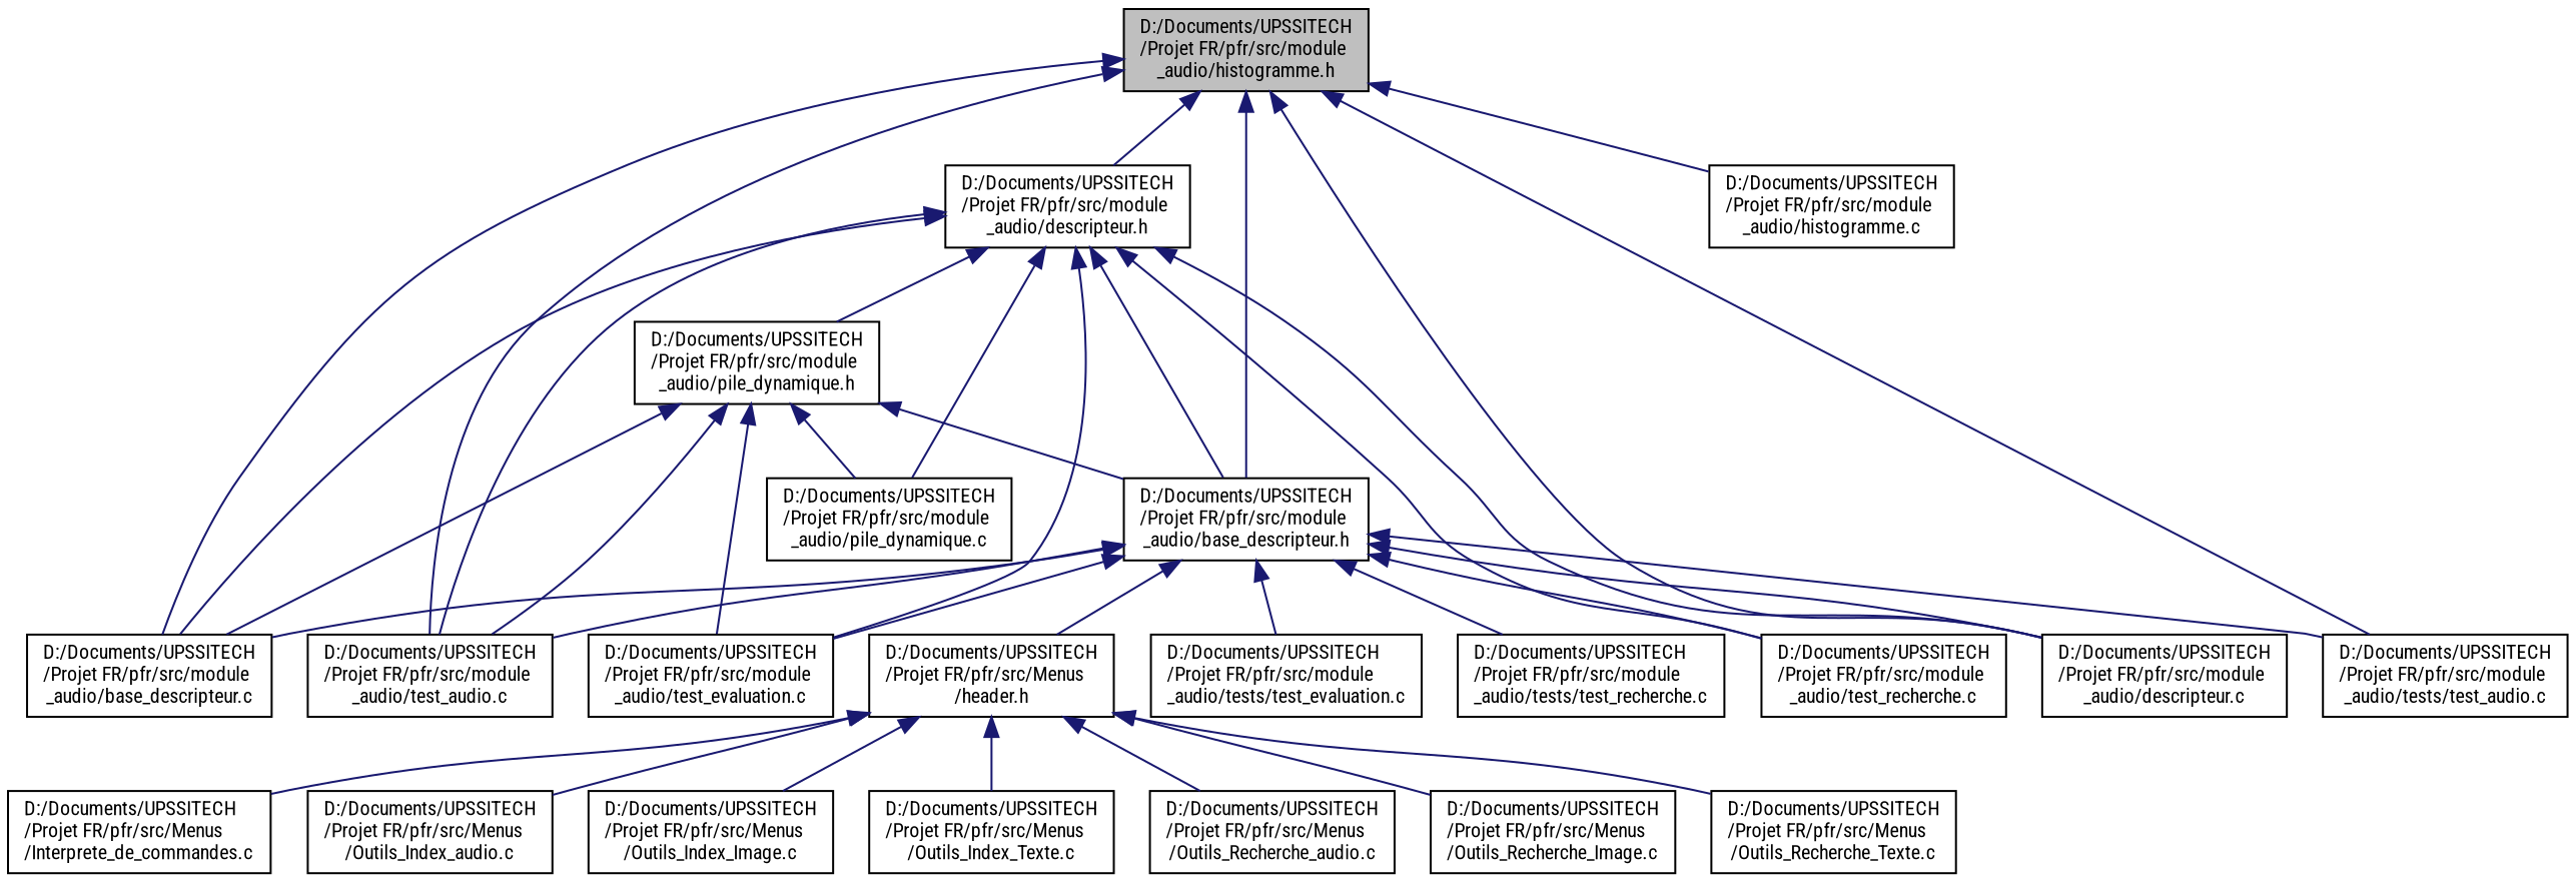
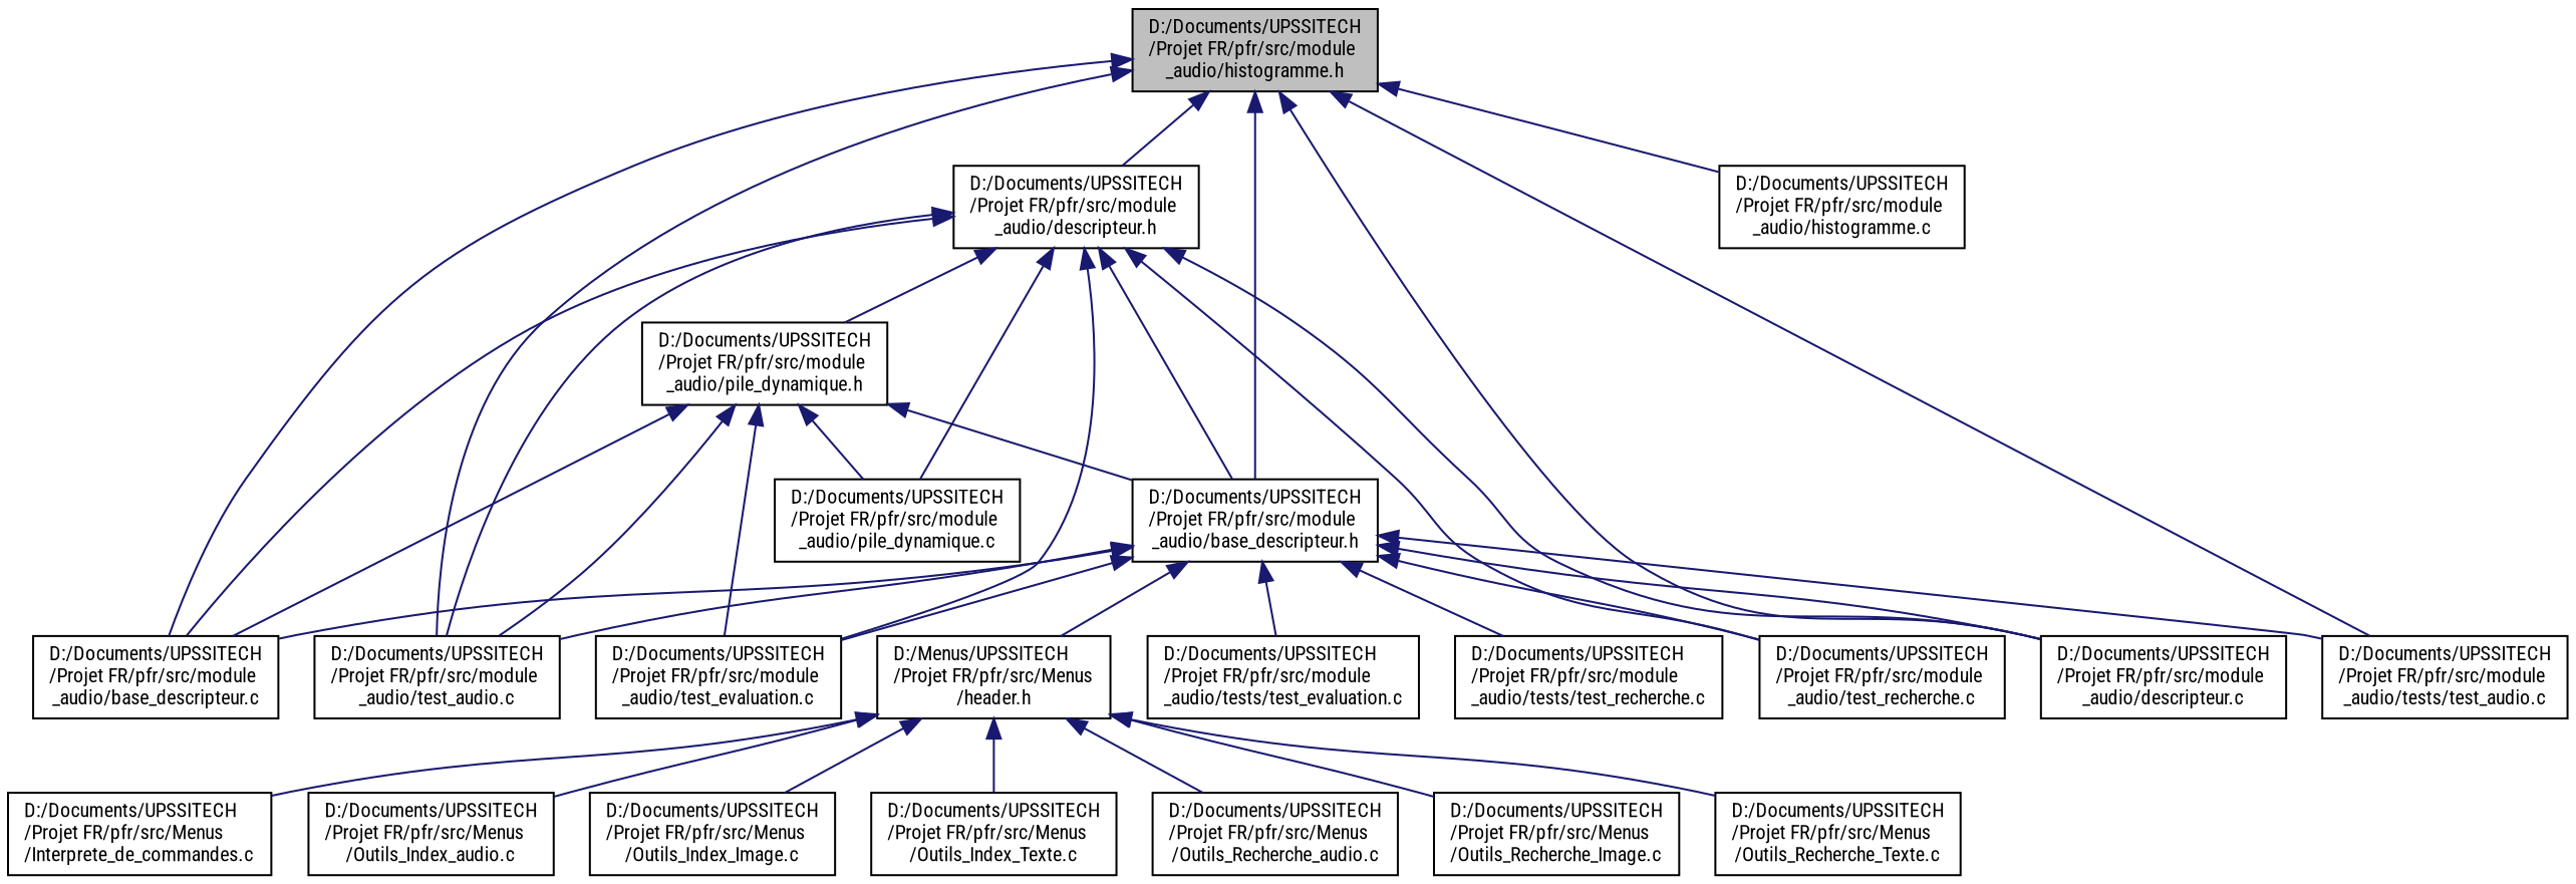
  digraph {
    fontname="Roboto Condensed"
    node [color=black fillcolor=white fontname="Roboto Condensed" fontsize=10 shape=record style=filled]
    edge [color=midnightblue dir=back fontname="Roboto Condensed" fontsize=10 labelfontname=Helvetica labelfontsize=10 style=solid]
    n1 [fillcolor=grey75 fontcolor=black height=0.2 label="D:/Documents/UPSSITECH\l/Projet FR/pfr/src/module\l_audio/histogramme.h" width=0.4]
    n2 [height=0.2 label="D:/Documents/UPSSITECH\l/Projet FR/pfr/src/module\l_audio/descripteur.h" width=0.4]
    n3 [height=0.2 label="D:/Documents/UPSSITECH\l/Projet FR/pfr/src/module\l_audio/base_descripteur.h" width=0.4]
    n4 [height=0.2 label="D:/Documents/UPSSITECH\l/Projet FR/pfr/src/module\l_audio/base_descripteur.c" width=0.4]
    n5 [height=0.2 label="D:/Documents/UPSSITECH\l/Projet FR/pfr/src/module\l_audio/descripteur.c" width=0.4]
    n6 [height=0.2 label="D:/Documents/UPSSITECH\l/Projet FR/pfr/src/module\l_audio/test_audio.c" width=0.4]
    n7 [height=0.2 label="D:/Documents/UPSSITECH\l/Projet FR/pfr/src/module\l_audio/tests/test_audio.c" width=0.4]
    n8 [height=0.2 label="D:/Documents/UPSSITECH\l/Projet FR/pfr/src/module\l_audio/histogramme.c" width=0.4]
    n9 [height=0.2 label="D:/Documents/UPSSITECH\l/Projet FR/pfr/src/module\l_audio/test_evaluation.c" width=0.4]
    n10 [height=0.2 label="D:/Documents/UPSSITECH\l/Projet FR/pfr/src/module\l_audio/test_recherche.c" width=0.4]
    n11 [height=0.2 label="D:/Documents/UPSSITECH\l/Projet FR/pfr/src/module\l_audio/pile_dynamique.h" width=0.4]
    n12 [height=0.2 label="D:/Documents/UPSSITECH\l/Projet FR/pfr/src/module\l_audio/pile_dynamique.c" width=0.4]
-   n13 [height=0.2 label="D:/Documents/UPSSITECH\l/Projet FR/pfr/src/Menus\l/header.h" width=0.4]
+   n13 [height=0.2 label="D:/Menus/UPSSITECH\l/Projet FR/pfr/src/Menus\l/header.h" width=0.4]
    n14 [height=0.2 label="D:/Documents/UPSSITECH\l/Projet FR/pfr/src/module\l_audio/tests/test_evaluation.c" width=0.4]
    n15 [height=0.2 label="D:/Documents/UPSSITECH\l/Projet FR/pfr/src/module\l_audio/tests/test_recherche.c" width=0.4]
    n16 [height=0.2 label="D:/Documents/UPSSITECH\l/Projet FR/pfr/src/Menus\l/Interprete_de_commandes.c" width=0.4]
    n17 [height=0.2 label="D:/Documents/UPSSITECH\l/Projet FR/pfr/src/Menus\l/Outils_Index_audio.c" width=0.4]
    n18 [height=0.2 label="D:/Documents/UPSSITECH\l/Projet FR/pfr/src/Menus\l/Outils_Index_Image.c" width=0.4]
    n19 [height=0.2 label="D:/Documents/UPSSITECH\l/Projet FR/pfr/src/Menus\l/Outils_Index_Texte.c" width=0.4]
    n20 [height=0.2 label="D:/Documents/UPSSITECH\l/Projet FR/pfr/src/Menus\l/Outils_Recherche_audio.c" width=0.4]
    n21 [height=0.2 label="D:/Documents/UPSSITECH\l/Projet FR/pfr/src/Menus\l/Outils_Recherche_Image.c" width=0.4]
    n22 [height=0.2 label="D:/Documents/UPSSITECH\l/Projet FR/pfr/src/Menus\l/Outils_Recherche_Texte.c" width=0.4]
    n1 -> n2
    n1 -> n3
    n1 -> n4
    n1 -> n5
    n1 -> n6
    n1 -> n7
    n1 -> n8
    n2 -> n3
    n2 -> n4
    n2 -> n5
    n2 -> n6
    n2 -> n9
    n2 -> n10
    n2 -> n11
    n2 -> n12
    n3 -> n4
    n3 -> n5
    n3 -> n6
    n3 -> n7
    n3 -> n9
    n3 -> n10
    n3 -> n13
    n3 -> n14
    n3 -> n15
    n11 -> n3
    n11 -> n4
    n11 -> n6
    n11 -> n9
    n11 -> n12
    n13 -> n16
    n13 -> n17
    n13 -> n18
    n13 -> n19
    n13 -> n20
    n13 -> n21
    n13 -> n22
  }
